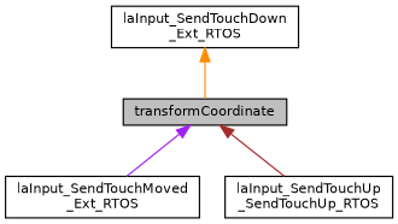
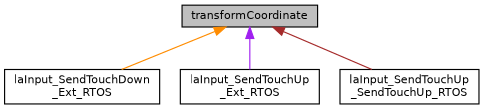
  digraph {
    rankdir=TB
    node [color=black fillcolor=white fontname=Helvetica fontsize=10 shape=record style=filled]
    edge [dir=back fontname=Helvetica fontsize=10 labelfontname=Helvetica labelfontsize=10 style=solid]
    n1 [fillcolor=grey75 fontcolor=black height=0.2 label=transformCoordinate width=0.4]
    n2 [height=0.2 label="laInput_SendTouchDown\l_Ext_RTOS" width=0.4]
-   n3 [height=0.2 label="laInput_SendTouchMoved\l_Ext_RTOS" width=0.4]
+   n3 [height=0.2 label="laInput_SendTouchUp\l_Ext_RTOS" width=0.4]
    n4 [height=0.2 label="laInput_SendTouchUp\l_SendTouchUp_RTOS" width=0.4]
-   n2 -> n1 [color=darkorange]
+   n1 -> n2 [color=darkorange]
    n1 -> n3 [color=purple]
    n1 -> n4 [color=brown]
  }
